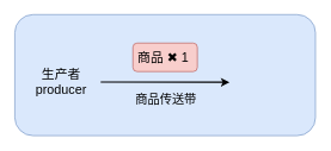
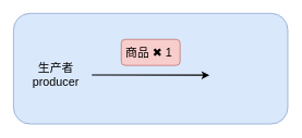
  <mxCell id="0" />
  <mxCell id="1" parent="0" />
  <mxCell id="2" value="" style="rounded=1;whiteSpace=wrap;html=1;fillColor=#dae8fc;strokeColor=#6c8ebf;" vertex="1" parent="1"><mxGeometry x="20" y="20" width="420" height="170" as="geometry" /></mxCell>
  <mxCell id="3" value="" style="rounded=1;whiteSpace=wrap;html=1;fillColor=#f8cecc;strokeColor=#b85450;" vertex="1" parent="1"><mxGeometry x="185" y="60" width="90" height="40" as="geometry" /></mxCell>
  <mxCell id="4" value="&lt;font style=&quot;font-size: 18px&quot;&gt;生产者&lt;br&gt;producer&lt;/font&gt;" style="text;html=1;strokeColor=none;fillColor=none;align=center;verticalAlign=middle;whiteSpace=wrap;rounded=0;" vertex="1" parent="1"><mxGeometry x="40" y="100" width="90" height="30" as="geometry" /></mxCell>
  <mxCell id="5" value="" style="endArrow=classic;html=1;strokeWidth=2;" edge="1" parent="1"><mxGeometry width="50" height="50" relative="1" as="geometry"><mxPoint x="140" y="114.71" as="sourcePoint" /><mxPoint x="320" y="115" as="targetPoint" /></mxGeometry></mxCell>
  <mxCell id="6" value="&lt;font style=&quot;font-size: 18px&quot;&gt;商品 ✖ 1&lt;/font&gt;" style="text;html=1;strokeColor=none;fillColor=none;align=center;verticalAlign=middle;whiteSpace=wrap;rounded=0;" vertex="1" parent="1"><mxGeometry x="180" y="56.25" width="95" height="47.5" as="geometry" /></mxCell>
- <mxCell id="7" value="&lt;font style=&quot;font-size: 17px&quot;&gt;商品传送带&lt;/font&gt;" style="text;html=1;strokeColor=none;fillColor=none;align=center;verticalAlign=middle;whiteSpace=wrap;rounded=0;" vertex="1" parent="1"><mxGeometry x="185" y="130" width="92.5" height="20" as="geometry" /></mxCell>
